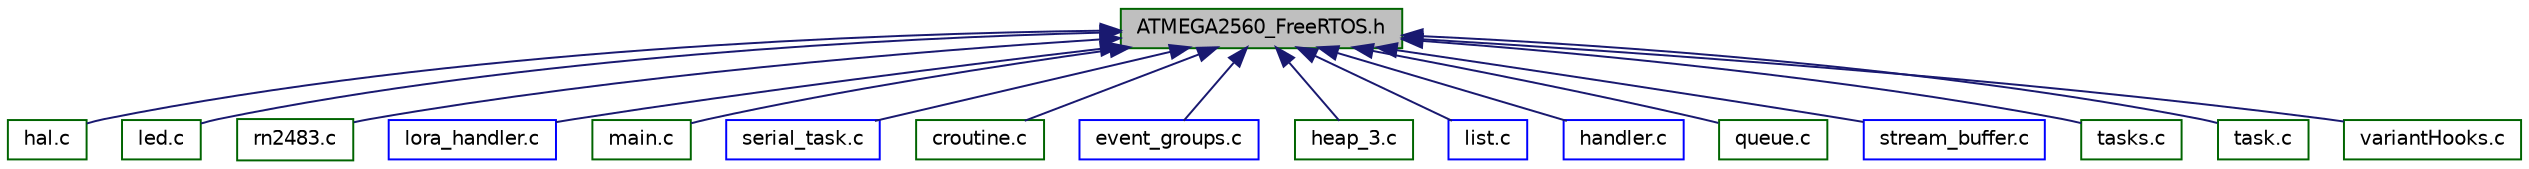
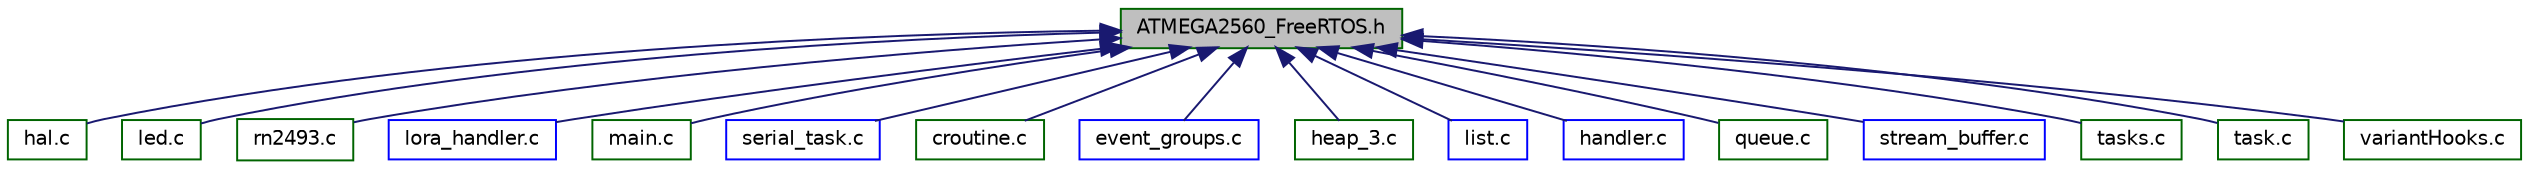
  digraph {
    node [color=darkgreen fillcolor=white fontname=Helvetica fontsize=10 shape=record style=filled]
    edge [color=midnightblue dir=back fontname=Helvetica fontsize=10 labelfontname=Helvetica labelfontsize=10 style=solid]
    n1 [fillcolor=grey75 fontcolor=black height=0.2 label="ATMEGA2560_FreeRTOS.h" width=0.4]
    n2 [height=0.2 label="hal.c" width=0.4]
    n3 [height=0.2 label="led.c" width=0.4]
-   n4 [height=0.2 label="rn2483.c" width=0.4]
+   n4 [height=0.2 label="rn2493.c" width=0.4]
    n5 [color=blue height=0.2 label="lora_handler.c" width=0.4]
    n6 [height=0.2 label="main.c" width=0.4]
    n7 [color=blue height=0.2 label="serial_task.c" width=0.4]
    n8 [height=0.2 label="croutine.c" width=0.4]
    n9 [color=blue height=0.2 label="event_groups.c" width=0.4]
    n10 [height=0.2 label="heap_3.c" width=0.4]
    n11 [color=blue height=0.2 label="list.c" width=0.4]
    n12 [color=blue height=0.2 label="handler.c" width=0.4]
    n13 [height=0.2 label="queue.c" width=0.4]
    n14 [color=blue height=0.2 label="stream_buffer.c" width=0.4]
    n15 [height=0.2 label="tasks.c" width=0.4]
    n16 [height=0.2 label="task.c" width=0.4]
    n17 [height=0.2 label="variantHooks.c" width=0.4]
    n1 -> n2
    n1 -> n3
    n1 -> n4
    n1 -> n5
    n1 -> n6
    n1 -> n7
    n1 -> n8
    n1 -> n9
    n1 -> n10
    n1 -> n11
    n1 -> n12
    n1 -> n13
    n1 -> n14
    n1 -> n15
    n1 -> n16
    n1 -> n17
  }
